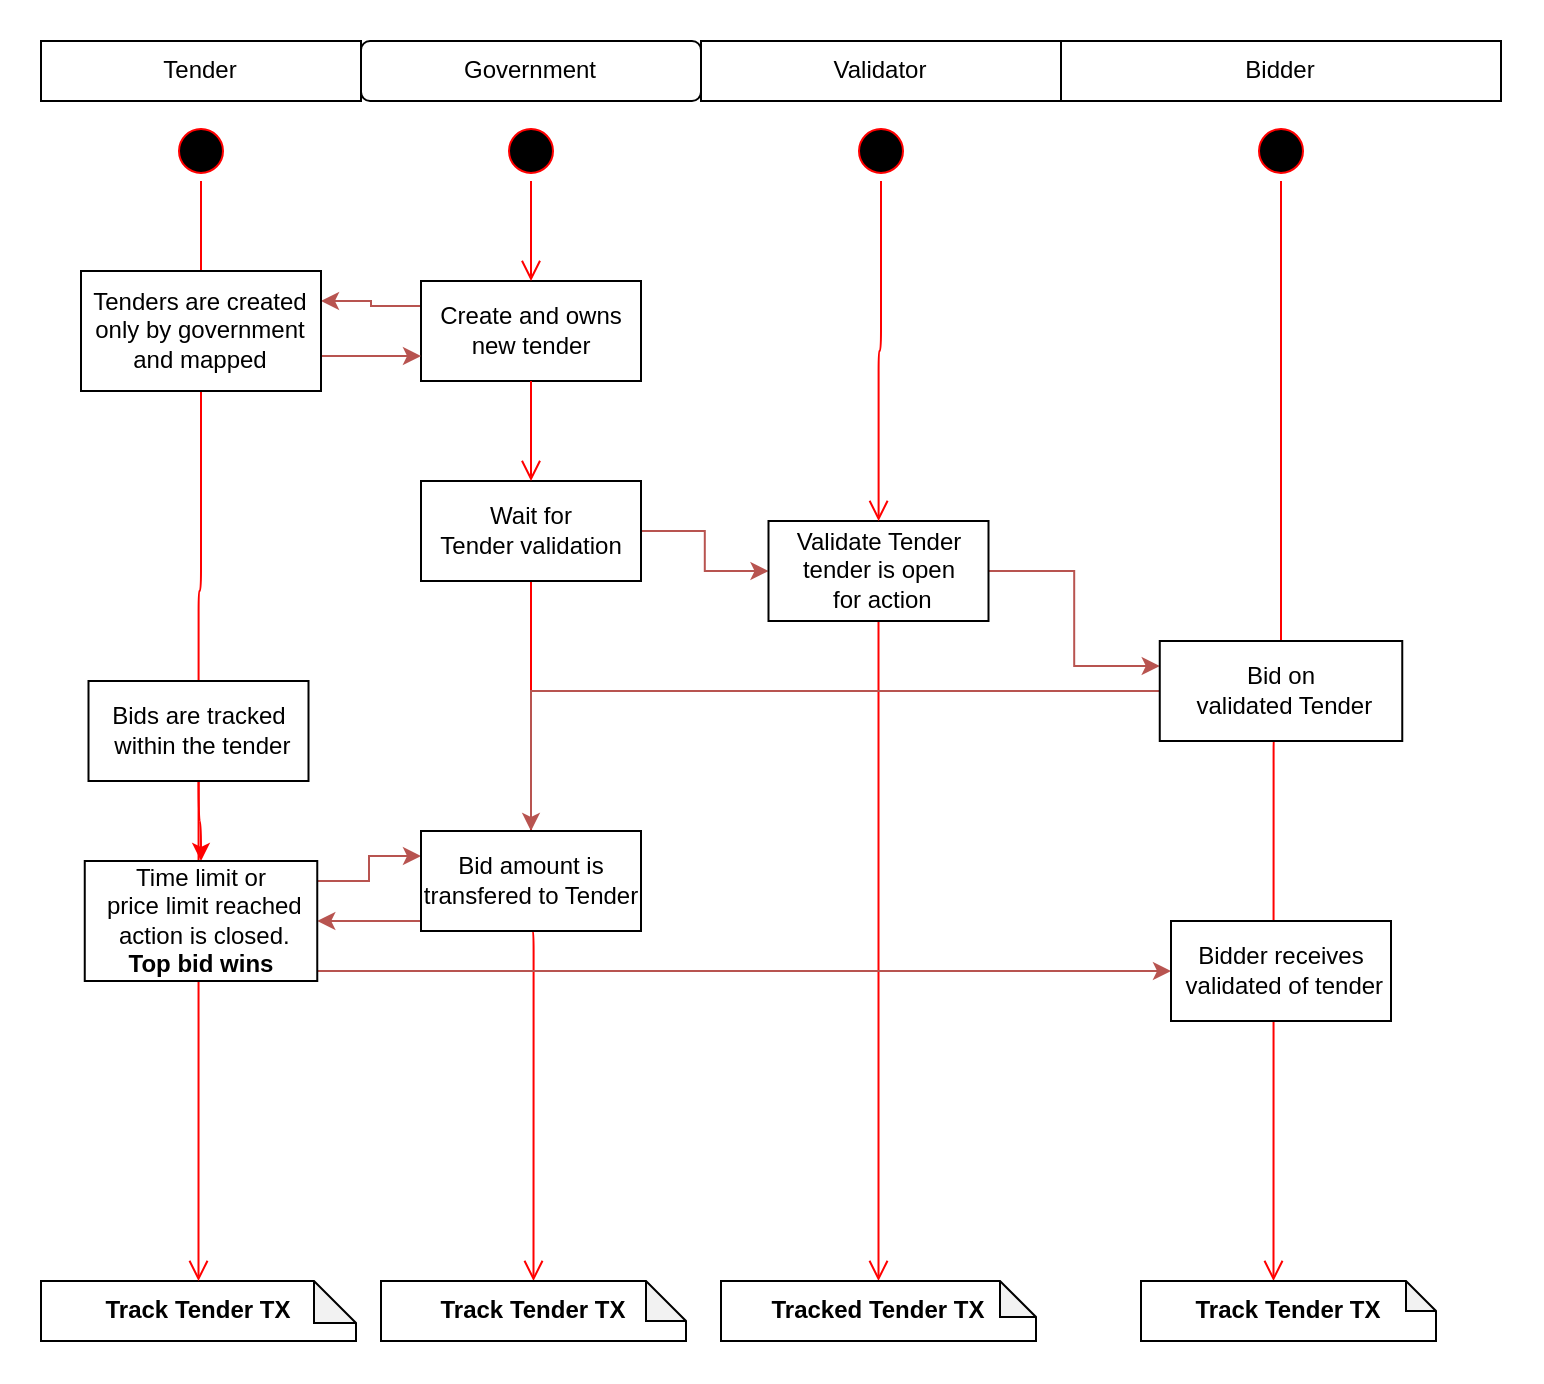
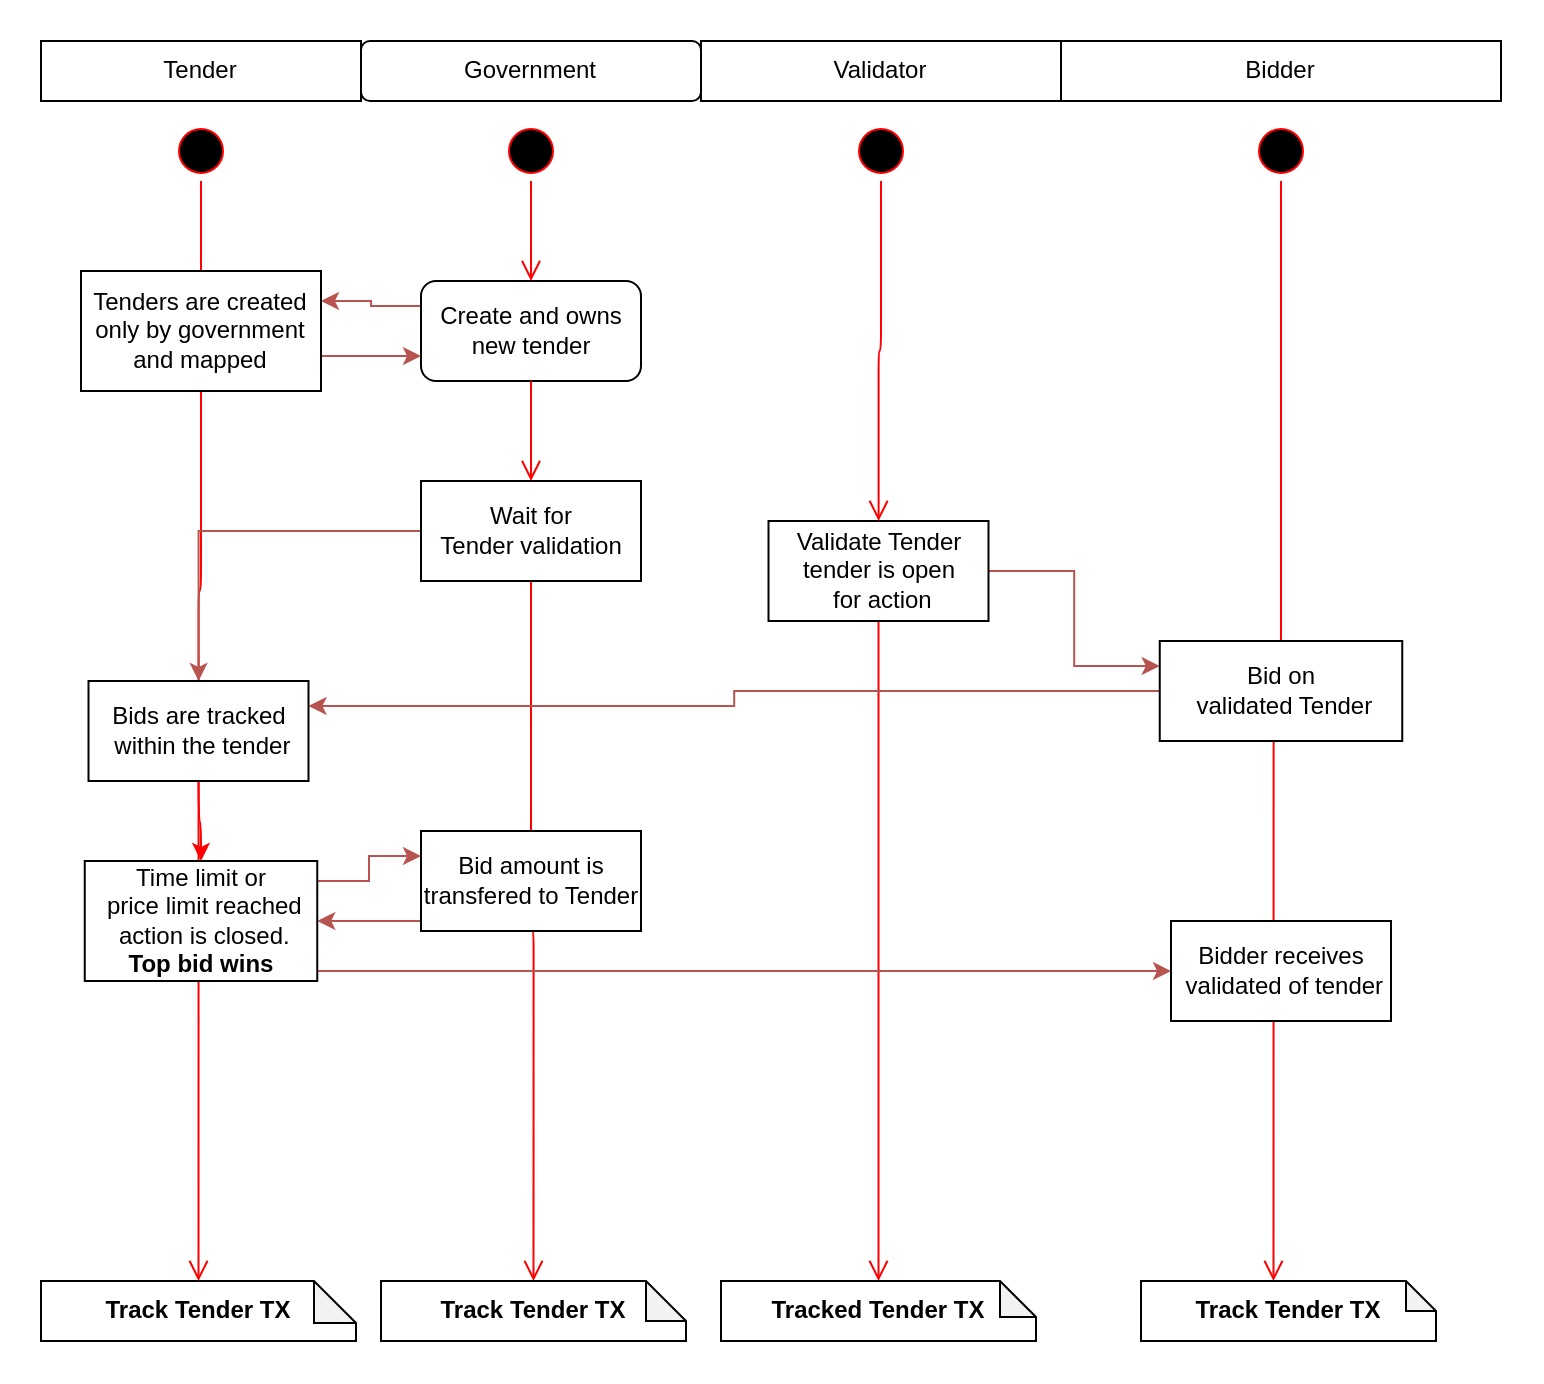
  <mxCell id="0" />
  <mxCell id="1" parent="0" />
  <mxCell id="2" value="Tender" style="rounded=0;whiteSpace=wrap;html=1;" vertex="1" parent="1"><mxGeometry x="20" y="20" width="160" height="30" as="geometry" /></mxCell>
  <mxCell id="3" value="Validator" style="rounded=0;whiteSpace=wrap;html=1;" vertex="1" parent="1"><mxGeometry x="350" y="20" width="180" height="30" as="geometry" /></mxCell>
  <mxCell id="4" value="Government" style="whiteSpace=wrap;html=1;rounded=1;" vertex="1" parent="1"><mxGeometry x="180" y="20" width="170" height="30" as="geometry" /></mxCell>
  <mxCell id="5" value="Bidder" style="rounded=0;whiteSpace=wrap;html=1;" vertex="1" parent="1"><mxGeometry x="530" y="20" width="220" height="30" as="geometry" /></mxCell>
  <mxCell id="6" value="" style="ellipse;html=1;shape=startState;fillColor=#000000;strokeColor=#ff0000;" vertex="1" parent="1"><mxGeometry x="85" y="60" width="30" height="30" as="geometry" /></mxCell>
  <mxCell id="7" value="" style="ellipse;html=1;shape=startState;fillColor=#000000;strokeColor=#ff0000;" vertex="1" parent="1"><mxGeometry x="250" y="60" width="30" height="30" as="geometry" /></mxCell>
  <mxCell id="8" value="" style="edgeStyle=orthogonalEdgeStyle;html=1;verticalAlign=bottom;endArrow=open;endSize=8;strokeColor=#ff0000;entryX=0.5;entryY=0;entryDx=0;entryDy=0;entryPerimeter=0;" edge="1" source="19" parent="1" target="9"><mxGeometry relative="1" as="geometry"><mxPoint x="265" y="500" as="targetPoint" /></mxGeometry></mxCell>
  <mxCell id="9" value="&lt;b&gt;Track Tender TX&lt;/b&gt;" style="shape=note;whiteSpace=wrap;html=1;backgroundOutline=1;darkOpacity=0.05;size=20;" vertex="1" parent="1"><mxGeometry x="190" y="640" width="152.5" height="30" as="geometry" /></mxCell>
  <mxCell id="10" value="&lt;b&gt;Track Tender TX&lt;/b&gt;" style="shape=note;whiteSpace=wrap;html=1;backgroundOutline=1;darkOpacity=0.05;size=21;" vertex="1" parent="1"><mxGeometry x="20" y="640" width="157.5" height="30" as="geometry" /></mxCell>
  <mxCell id="11" value="" style="edgeStyle=orthogonalEdgeStyle;html=1;verticalAlign=bottom;endArrow=open;endSize=8;strokeColor=#ff0000;entryX=0.5;entryY=0;entryDx=0;entryDy=0;entryPerimeter=0;exitX=0.5;exitY=1;exitDx=0;exitDy=0;" edge="1" parent="1" source="6" target="10"><mxGeometry relative="1" as="geometry"><mxPoint y="490" as="targetPoint" x="100" /><mxPoint y="90" as="sourcePoint" x="100" /><Array as="points"><mxPoint y="295" x="100" /><mxPoint x="99" y="295" /></Array></mxGeometry></mxCell>
  <mxCell id="12" style="edgeStyle=orthogonalEdgeStyle;rounded=0;orthogonalLoop=1;jettySize=auto;html=1;entryX=1;entryY=0.25;entryDx=0;entryDy=0;exitX=0;exitY=0.25;exitDx=0;exitDy=0;fillColor=#f8cecc;strokeColor=#b85450;" edge="1" parent="1" source="13" target="22"><mxGeometry relative="1" as="geometry"><Array as="points"><mxPoint x="185" y="153" /><mxPoint x="185" y="150" /></Array></mxGeometry></mxCell>
- <mxCell id="13" value="Create and owns&lt;br&gt;new tender" style="html=1;" vertex="1" parent="1"><mxGeometry x="210" y="140" width="110" height="50" as="geometry" /></mxCell>
+ <mxCell id="13" value="Create and owns&lt;br&gt;new tender" style="html=1;rounded=1;" vertex="1" parent="1"><mxGeometry x="210" y="140" width="110" height="50" as="geometry" /></mxCell>
  <mxCell id="14" value="" style="edgeStyle=orthogonalEdgeStyle;html=1;verticalAlign=bottom;endArrow=open;endSize=8;strokeColor=#ff0000;" edge="1" parent="1" source="7" target="13"><mxGeometry relative="1" as="geometry"><mxPoint x="265" y="500" as="targetPoint" /><mxPoint x="265" y="90" as="sourcePoint" /></mxGeometry></mxCell>
  <mxCell id="15" value="" style="ellipse;html=1;shape=startState;fillColor=#000000;strokeColor=#ff0000;" vertex="1" parent="1"><mxGeometry x="425" y="60" width="30" height="30" as="geometry" /></mxCell>
  <mxCell id="16" value="" style="edgeStyle=orthogonalEdgeStyle;html=1;verticalAlign=bottom;endArrow=open;endSize=8;strokeColor=#ff0000;entryX=0.5;entryY=0;entryDx=0;entryDy=0;entryPerimeter=0;" edge="1" source="31" parent="1" target="17"><mxGeometry relative="1" as="geometry"><mxPoint x="440" y="500" as="targetPoint" /></mxGeometry></mxCell>
  <mxCell id="17" value="&lt;b&gt;Tracked Tender TX&lt;/b&gt;" style="shape=note;whiteSpace=wrap;html=1;backgroundOutline=1;darkOpacity=0.05;size=18;" vertex="1" parent="1"><mxGeometry x="360" y="640" width="157.5" height="30" as="geometry" /></mxCell>
- <mxCell id="18" style="edgeStyle=orthogonalEdgeStyle;rounded=0;orthogonalLoop=1;jettySize=auto;html=1;entryX=0;entryY=0.5;entryDx=0;entryDy=0;fillColor=#f8cecc;strokeColor=#b85450;" edge="1" parent="1" source="19" target="31"><mxGeometry relative="1" as="geometry" /></mxCell>
+ <mxCell id="18" style="edgeStyle=orthogonalEdgeStyle;rounded=0;orthogonalLoop=1;jettySize=auto;html=1;fillColor=#f8cecc;strokeColor=#b85450;" edge="1" parent="1" source="19" target="37"><mxGeometry relative="1" as="geometry" /></mxCell>
  <mxCell id="19" value="Wait for &lt;br&gt;Tender validation" style="html=1;" vertex="1" parent="1"><mxGeometry x="210" y="240" width="110" height="50" as="geometry" /></mxCell>
  <mxCell id="20" value="" style="edgeStyle=orthogonalEdgeStyle;html=1;verticalAlign=bottom;endArrow=open;endSize=8;strokeColor=#ff0000;" edge="1" parent="1" source="13" target="19"><mxGeometry relative="1" as="geometry"><mxPoint x="265" y="500" as="targetPoint" /><mxPoint x="265" y="195" as="sourcePoint" /></mxGeometry></mxCell>
  <mxCell id="21" style="edgeStyle=orthogonalEdgeStyle;rounded=0;orthogonalLoop=1;jettySize=auto;html=1;entryX=0;entryY=0.75;entryDx=0;entryDy=0;fillColor=#f8cecc;strokeColor=#b85450;" edge="1" parent="1" source="22" target="13"><mxGeometry relative="1" as="geometry"><Array as="points"><mxPoint x="185" y="178" /></Array></mxGeometry></mxCell>
  <mxCell id="22" value="Tenders are created only by government and mapped" style="rounded=0;whiteSpace=wrap;html=1;" vertex="1" parent="1"><mxGeometry x="40" y="135" width="120" height="60" as="geometry" /></mxCell>
  <mxCell id="23" style="edgeStyle=orthogonalEdgeStyle;rounded=0;orthogonalLoop=1;jettySize=auto;html=1;entryX=0;entryY=0.25;entryDx=0;entryDy=0;fillColor=#f8cecc;strokeColor=#b85450;" edge="1" parent="1" source="31" target="27"><mxGeometry relative="1" as="geometry" /></mxCell>
  <mxCell id="24" value="" style="ellipse;html=1;shape=startState;fillColor=#000000;strokeColor=#ff0000;" vertex="1" parent="1"><mxGeometry x="625" y="60" width="30" height="30" as="geometry" /></mxCell>
  <mxCell id="25" value="" style="edgeStyle=orthogonalEdgeStyle;html=1;verticalAlign=bottom;endArrow=open;endSize=8;strokeColor=#ff0000;entryX=0;entryY=0;entryDx=66.25;entryDy=0;entryPerimeter=0;" edge="1" source="24" parent="1" target="28"><mxGeometry relative="1" as="geometry"><mxPoint x="640" y="500" as="targetPoint" /></mxGeometry></mxCell>
- <mxCell id="26" style="edgeStyle=orthogonalEdgeStyle;rounded=0;orthogonalLoop=1;jettySize=auto;html=1;fillColor=#f8cecc;strokeColor=#b85450;" edge="1" parent="1" source="27" target="34"><mxGeometry relative="1" as="geometry" /></mxCell>
+ <mxCell id="26" style="edgeStyle=orthogonalEdgeStyle;rounded=0;orthogonalLoop=1;jettySize=auto;html=1;entryX=1;entryY=0.25;entryDx=0;entryDy=0;fillColor=#f8cecc;strokeColor=#b85450;" edge="1" parent="1" source="27" target="37"><mxGeometry relative="1" as="geometry" /></mxCell>
  <mxCell id="27" value="Bid on&lt;br&gt;&amp;nbsp;validated Tender" style="html=1;" vertex="1" parent="1"><mxGeometry x="579.38" y="320" width="121.25" height="50" as="geometry" /></mxCell>
  <mxCell id="28" value="&lt;b&gt;Track Tender TX&lt;/b&gt;" style="shape=note;whiteSpace=wrap;html=1;backgroundOutline=1;darkOpacity=0.05;size=15;" vertex="1" parent="1"><mxGeometry x="570" y="640" width="147.5" height="30" as="geometry" /></mxCell>
  <mxCell id="29" style="edgeStyle=orthogonalEdgeStyle;rounded=0;orthogonalLoop=1;jettySize=auto;html=1;entryX=0;entryY=0.25;entryDx=0;entryDy=0;fillColor=#f8cecc;strokeColor=#b85450;" edge="1" parent="1" source="38" target="34"><mxGeometry relative="1" as="geometry"><Array as="points"><mxPoint x="184" y="440" /><mxPoint x="184" y="428" /></Array></mxGeometry></mxCell>
  <mxCell id="30" style="edgeStyle=orthogonalEdgeStyle;rounded=0;orthogonalLoop=1;jettySize=auto;html=1;entryX=0;entryY=0.5;entryDx=0;entryDy=0;fillColor=#f8cecc;strokeColor=#b85450;" edge="1" parent="1" source="38" target="35"><mxGeometry relative="1" as="geometry"><Array as="points"><mxPoint x="260" y="485" /><mxPoint x="260" y="485" /></Array></mxGeometry></mxCell>
  <mxCell id="31" value="Validate Tender&lt;br&gt;tender is open&lt;br&gt;&amp;nbsp;for action" style="html=1;" vertex="1" parent="1"><mxGeometry x="383.75" y="260" width="110" height="50" as="geometry" /></mxCell>
  <mxCell id="32" value="" style="edgeStyle=orthogonalEdgeStyle;html=1;verticalAlign=bottom;endArrow=open;endSize=8;strokeColor=#ff0000;" edge="1" parent="1" source="15" target="31"><mxGeometry relative="1" as="geometry"><mxPoint x="440" y="500" as="targetPoint" /><mxPoint x="440" y="90" as="sourcePoint" /></mxGeometry></mxCell>
  <mxCell id="33" style="edgeStyle=orthogonalEdgeStyle;rounded=0;orthogonalLoop=1;jettySize=auto;html=1;entryX=1;entryY=0.5;entryDx=0;entryDy=0;fillColor=#f8cecc;strokeColor=#b85450;" edge="1" parent="1" source="34" target="38"><mxGeometry relative="1" as="geometry"><Array as="points"><mxPoint x="200" y="460" /><mxPoint x="200" y="460" /></Array></mxGeometry></mxCell>
  <mxCell id="34" value="Bid amount is &lt;br&gt;transfered to Tender" style="html=1;" vertex="1" parent="1"><mxGeometry x="210" y="415" width="110" height="50" as="geometry" /></mxCell>
  <mxCell id="35" value="Bidder receives&lt;br&gt;&amp;nbsp;validated of tender" style="html=1;" vertex="1" parent="1"><mxGeometry x="585" y="460" width="110" height="50" as="geometry" /></mxCell>
  <mxCell id="36" style="edgeStyle=orthogonalEdgeStyle;curved=1;orthogonalLoop=1;jettySize=auto;html=1;entryX=0.5;entryY=0;entryDx=0;entryDy=0;strokeColor=#FF0000;" edge="1" parent="1" source="37" target="38"><mxGeometry relative="1" as="geometry" /></mxCell>
  <mxCell id="37" value="Bids are tracked&lt;br&gt;&amp;nbsp;within the tender" style="html=1;" vertex="1" parent="1"><mxGeometry x="43.75" y="340" width="110" height="50" as="geometry" /></mxCell>
  <mxCell id="38" value="Time limit or&lt;br&gt;&amp;nbsp;price limit reached&lt;br&gt;&amp;nbsp;action is closed. &lt;br&gt;&lt;b&gt;Top bid wins&lt;/b&gt;" style="html=1;" vertex="1" parent="1"><mxGeometry x="41.88" y="430" width="116.25" height="60" as="geometry" /></mxCell>
